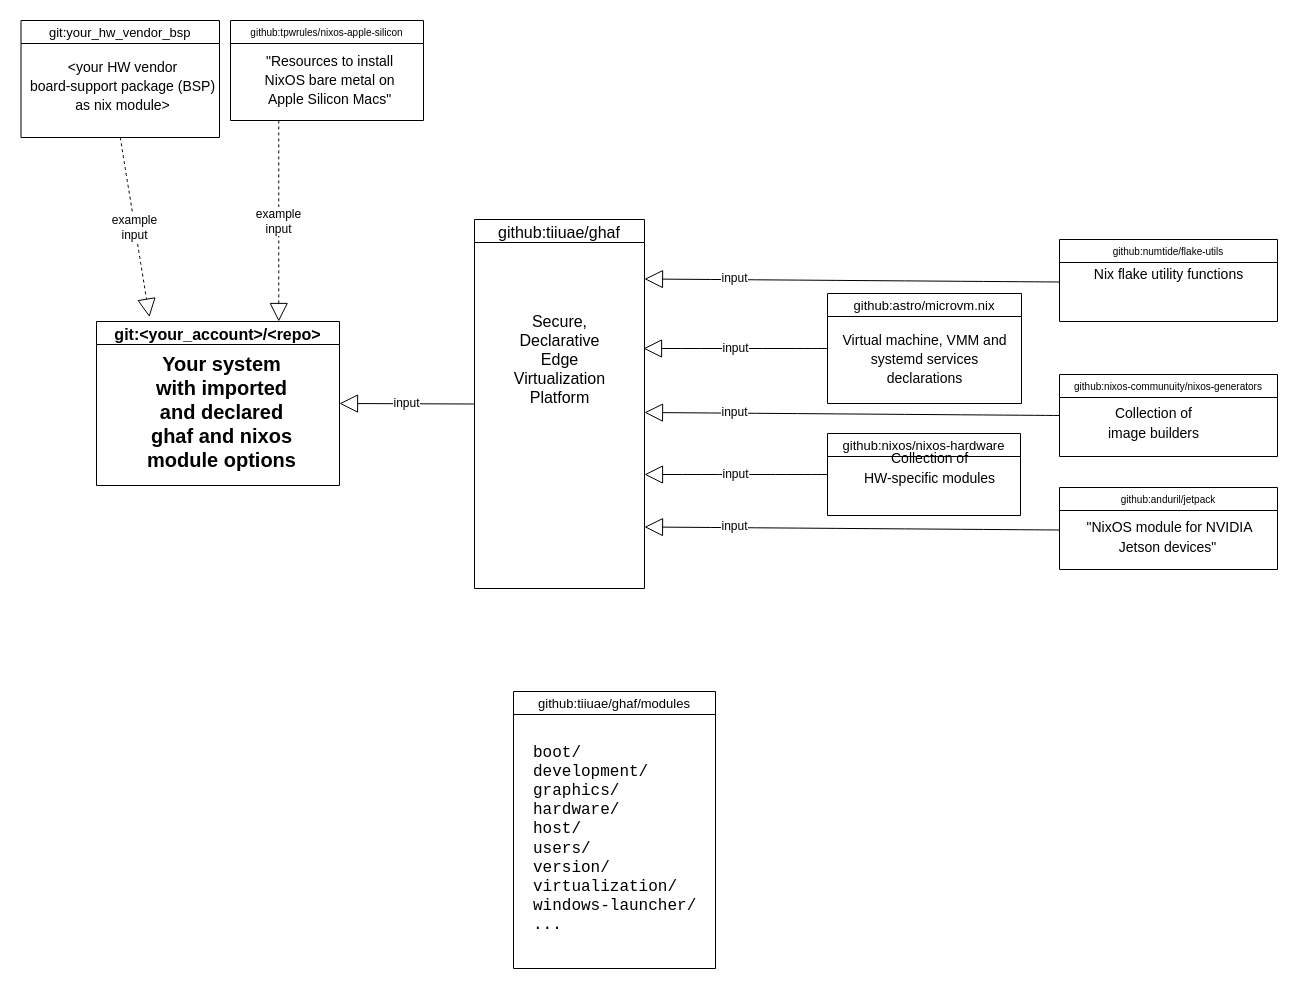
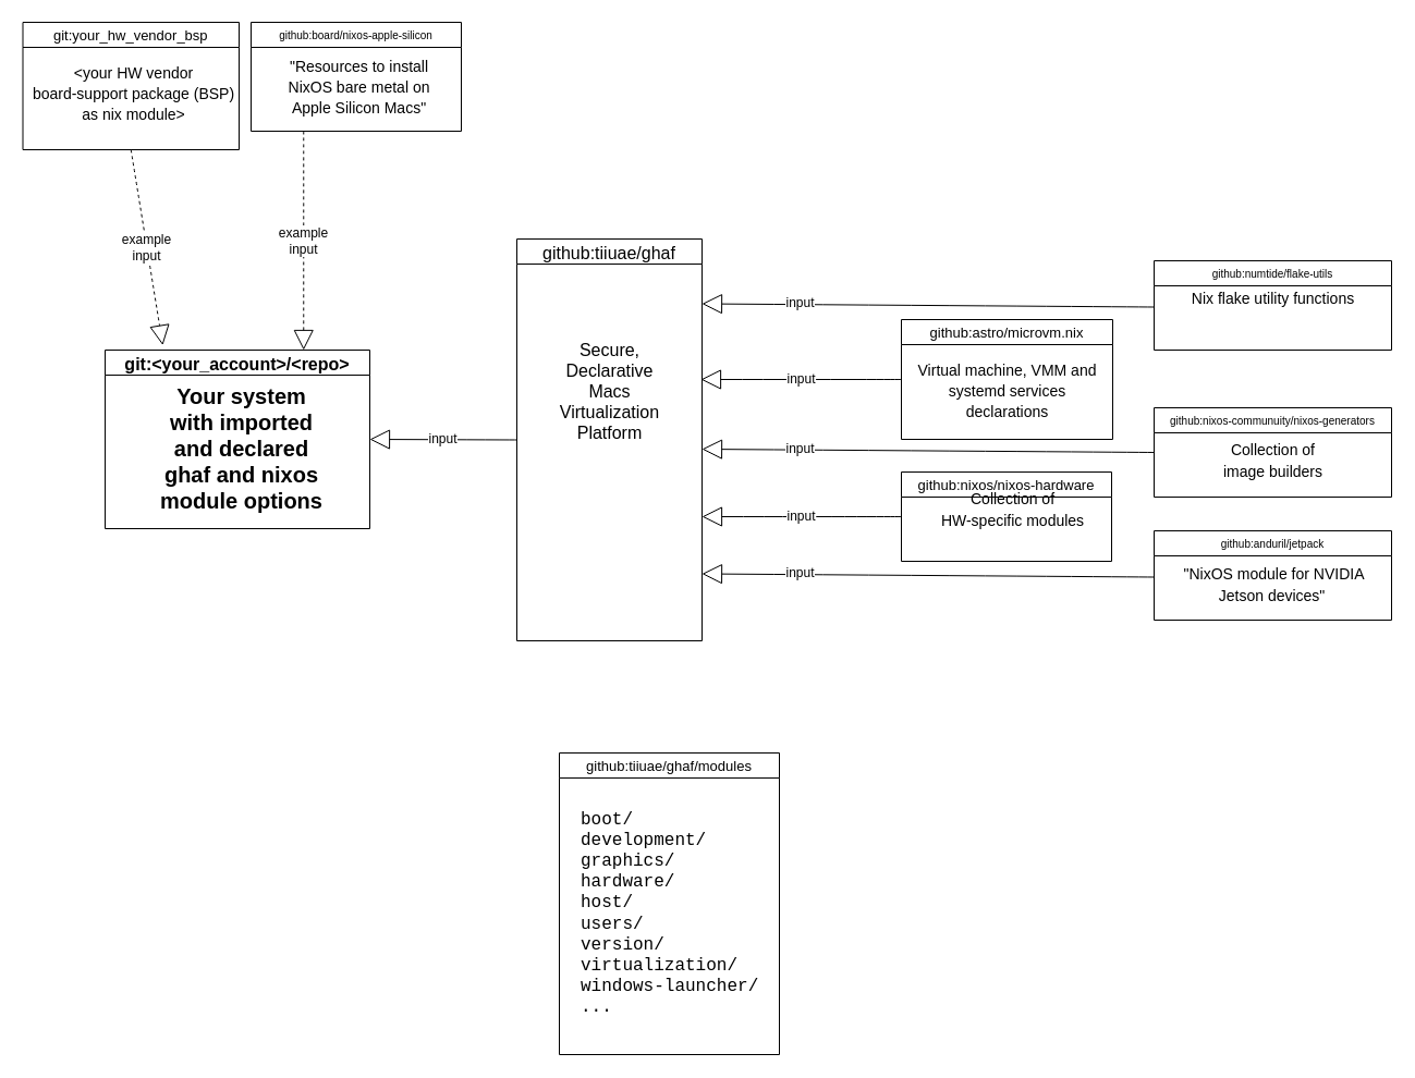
  <mxCell id="0" />
  <mxCell id="1" parent="0" />
  <mxCell id="2" value="github:tiiuae/ghaf" style="swimlane;fontSize=16;fontStyle=0" vertex="1" parent="1"><mxGeometry x="474" y="219" width="170" height="369" as="geometry" /></mxCell>
- <mxCell id="3" value="&lt;font style=&quot;font-size: 16px;&quot;&gt;Secure,&lt;br&gt;Declarative&lt;br&gt;Edge &lt;br&gt;Virtualization&lt;/font&gt;&lt;br&gt;Platform" style="text;html=1;align=center;verticalAlign=middle;resizable=0;points=[];autosize=1;strokeColor=none;fillColor=none;fontSize=16;" vertex="1" parent="2"><mxGeometry x="30.5" y="85.5" width="109" height="108" as="geometry" /></mxCell>
+ <mxCell id="3" value="&lt;font style=&quot;font-size: 16px;&quot;&gt;Secure,&lt;br&gt;Declarative&lt;br&gt;Macs &lt;br&gt;Virtualization&lt;/font&gt;&lt;br&gt;Platform" style="text;html=1;align=center;verticalAlign=middle;resizable=0;points=[];autosize=1;strokeColor=none;fillColor=none;fontSize=16;" vertex="1" parent="2"><mxGeometry x="30.5" y="85.5" width="109" height="108" as="geometry" /></mxCell>
  <mxCell id="4" value="github:astro/microvm.nix" style="swimlane;fontSize=13;startSize=23;fontStyle=0" vertex="1" parent="1"><mxGeometry x="827" y="293" width="194" height="110" as="geometry" /></mxCell>
  <mxCell id="5" value="&lt;font style=&quot;font-size: 14px;&quot;&gt;Virtual machine, VMM and &lt;br&gt;systemd services&lt;br&gt;declarations&lt;/font&gt;" style="text;html=1;align=center;verticalAlign=middle;resizable=0;points=[];autosize=1;strokeColor=none;fillColor=none;fontSize=16;" vertex="1" parent="4"><mxGeometry x="6" y="30" width="182" height="70" as="geometry" /></mxCell>
  <mxCell id="6" value="github:nixos/nixos-hardware" style="swimlane;fontSize=13;startSize=23;fontStyle=0" vertex="1" parent="1"><mxGeometry x="827" y="433" width="193" height="82" as="geometry" /></mxCell>
  <mxCell id="7" value="&lt;font style=&quot;font-size: 14px;&quot;&gt;Collection of &lt;br&gt;HW-specific modules&lt;/font&gt;" style="text;html=1;align=center;verticalAlign=middle;resizable=0;points=[];autosize=1;strokeColor=none;fillColor=none;fontSize=16;" vertex="1" parent="6"><mxGeometry x="27" y="9" width="149" height="50" as="geometry" /></mxCell>
  <mxCell id="8" value="input" style="endArrow=block;endSize=16;endFill=0;html=1;rounded=0;fontSize=12;curved=1;exitX=0;exitY=0.5;exitDx=0;exitDy=0;" edge="1" parent="1" source="6"><mxGeometry width="160" relative="1" as="geometry"><mxPoint x="653" y="668" as="sourcePoint" /><mxPoint x="644" y="474" as="targetPoint" /></mxGeometry></mxCell>
  <mxCell id="9" value="input" style="endArrow=block;endSize=16;endFill=0;html=1;rounded=0;fontSize=12;curved=1;exitX=0;exitY=0.5;exitDx=0;exitDy=0;" edge="1" parent="1" source="4"><mxGeometry width="160" relative="1" as="geometry"><mxPoint x="837" y="484" as="sourcePoint" /><mxPoint x="643" y="348" as="targetPoint" /></mxGeometry></mxCell>
  <mxCell id="10" value="github:nixos-communuity/nixos-generators" style="swimlane;fontSize=10;startSize=23;fontStyle=0" vertex="1" parent="1"><mxGeometry x="1059" y="374" width="218" height="82" as="geometry" /></mxCell>
- <mxCell id="11" value="&lt;font style=&quot;font-size: 14px;&quot;&gt;Collection of &lt;br&gt;image builders&lt;/font&gt;" style="text;html=1;align=center;verticalAlign=middle;resizable=0;points=[];autosize=1;strokeColor=none;fillColor=none;fontSize=16;" vertex="1" parent="10"><mxGeometry x="39.5" y="23" width="109" height="50" as="geometry" /></mxCell>
+ <mxCell id="11" value="&lt;font style=&quot;font-size: 14px;&quot;&gt;Collection of &lt;br&gt;image builders&lt;/font&gt;" style="text;html=1;align=center;verticalAlign=middle;resizable=0;points=[];autosize=1;strokeColor=none;fillColor=none;fontSize=16;" vertex="1" parent="10"><mxGeometry x="54.5" y="23" width="109" height="50" as="geometry" /></mxCell>
  <mxCell id="12" value="input" style="endArrow=block;endSize=16;endFill=0;html=1;rounded=0;fontSize=12;curved=1;exitX=0;exitY=0.5;exitDx=0;exitDy=0;" edge="1" parent="1" source="10"><mxGeometry x="0.566" y="-1" width="160" relative="1" as="geometry"><mxPoint x="827" y="414.5" as="sourcePoint" /><mxPoint x="644" y="412" as="targetPoint" /><mxPoint as="offset" /></mxGeometry></mxCell>
  <mxCell id="13" value="github:anduril/jetpack" style="swimlane;fontSize=10;startSize=23;fontStyle=0" vertex="1" parent="1"><mxGeometry x="1059" y="487" width="218" height="82" as="geometry" /></mxCell>
  <mxCell id="14" value="&lt;span style=&quot;font-size: 14px;&quot;&gt;&quot;NixOS module for NVIDIA &lt;br&gt;Jetson devices&quot;&amp;nbsp;&lt;/span&gt;" style="text;html=1;align=center;verticalAlign=middle;resizable=0;points=[];autosize=1;strokeColor=none;fillColor=none;fontSize=16;" vertex="1" parent="13"><mxGeometry x="17.5" y="24" width="184" height="50" as="geometry" /></mxCell>
  <mxCell id="15" value="input" style="endArrow=block;endSize=16;endFill=0;html=1;rounded=0;fontSize=12;curved=1;exitX=0;exitY=0.5;exitDx=0;exitDy=0;" edge="1" parent="1"><mxGeometry x="0.566" y="-1" width="160" relative="1" as="geometry"><mxPoint x="1059" y="529.5" as="sourcePoint" /><mxPoint x="644" y="526.5" as="targetPoint" /><mxPoint as="offset" /></mxGeometry></mxCell>
  <mxCell id="16" value="github:numtide/flake-utils" style="swimlane;fontSize=10;startSize=23;fontStyle=0" vertex="1" parent="1"><mxGeometry x="1059" y="239" width="218" height="82" as="geometry" /></mxCell>
  <mxCell id="17" value="&lt;span style=&quot;font-size: 14px;&quot;&gt;Nix flake utility functions&lt;/span&gt;" style="text;html=1;align=center;verticalAlign=middle;resizable=0;points=[];autosize=1;strokeColor=none;fillColor=none;fontSize=16;" vertex="1" parent="16"><mxGeometry x="25.5" y="18" width="167" height="31" as="geometry" /></mxCell>
  <mxCell id="18" value="input" style="endArrow=block;endSize=16;endFill=0;html=1;rounded=0;fontSize=12;curved=1;exitX=0;exitY=0.5;exitDx=0;exitDy=0;" edge="1" parent="1"><mxGeometry x="0.566" y="-1" width="160" relative="1" as="geometry"><mxPoint x="1059" y="281.5" as="sourcePoint" /><mxPoint x="644" y="278.5" as="targetPoint" /><mxPoint as="offset" /></mxGeometry></mxCell>
  <mxCell id="19" value="git:&lt;your_account&gt;/&lt;repo&gt;" style="swimlane;fontSize=16;fontStyle=1" vertex="1" parent="1"><mxGeometry x="96" y="321" width="243" height="164" as="geometry" /></mxCell>
  <mxCell id="20" value="Your system&lt;br&gt;with imported&lt;br&gt;and declared&lt;br&gt;ghaf and nixos&lt;br&gt;module options" style="text;html=1;align=center;verticalAlign=middle;resizable=0;points=[];autosize=1;strokeColor=none;fillColor=none;fontSize=20;fontStyle=1" vertex="1" parent="19"><mxGeometry x="41" y="24" width="167" height="132" as="geometry" /></mxCell>
  <mxCell id="21" value="input" style="endArrow=block;endSize=16;endFill=0;html=1;rounded=0;fontSize=12;curved=1;exitX=0;exitY=0.5;exitDx=0;exitDy=0;entryX=1;entryY=0.5;entryDx=0;entryDy=0;" edge="1" parent="1" source="2" target="19"><mxGeometry width="160" relative="1" as="geometry"><mxPoint x="522" y="414.5" as="sourcePoint" /><mxPoint x="339" y="414.5" as="targetPoint" /></mxGeometry></mxCell>
  <mxCell id="22" value="github:tiiuae/ghaf/modules" style="swimlane;fontSize=13;startSize=23;fontStyle=0;fillStyle=solid;fillColor=#FFFFFF;" vertex="1" parent="1"><mxGeometry x="513" y="691" width="202" height="277" as="geometry" /></mxCell>
  <mxCell id="23" value="boot/&lt;br&gt;development/&lt;br&gt;graphics/&lt;br&gt;hardware/&lt;br&gt;host/&lt;br&gt;users/&lt;br&gt;version/&lt;br&gt;virtualization/&lt;br&gt;windows-launcher/&lt;br&gt;..." style="text;html=1;align=left;verticalAlign=middle;resizable=0;points=[];autosize=1;strokeColor=none;fillColor=none;fontSize=16;fontFamily=Courier New;" vertex="1" parent="22"><mxGeometry x="18" y="46" width="181" height="204" as="geometry" /></mxCell>
- <mxCell id="24" value="github:tpwrules/nixos-apple-silicon" style="swimlane;fontSize=10;startSize=23;fontStyle=0" vertex="1" parent="1"><mxGeometry x="230" y="20" width="193" height="100" as="geometry" /></mxCell>
+ <mxCell id="24" value="github:board/nixos-apple-silicon" style="swimlane;fontSize=10;startSize=23;fontStyle=0" vertex="1" parent="1"><mxGeometry x="230" y="20" width="193" height="100" as="geometry" /></mxCell>
  <mxCell id="25" value="&lt;font style=&quot;font-size: 14px;&quot;&gt;&quot;Resources to install&lt;br&gt;NixOS bare metal on&lt;br&gt;Apple Silicon Macs&quot;&lt;/font&gt;" style="text;html=1;align=center;verticalAlign=middle;resizable=0;points=[];autosize=1;strokeColor=none;fillColor=none;fontSize=16;" vertex="1" parent="24"><mxGeometry x="25" y="23.5" width="148" height="70" as="geometry" /></mxCell>
  <mxCell id="26" value="example&lt;br&gt;input" style="endArrow=block;endSize=16;endFill=0;html=1;rounded=0;fontSize=12;curved=1;exitX=0.25;exitY=1;exitDx=0;exitDy=0;entryX=0.75;entryY=0;entryDx=0;entryDy=0;dashed=1;" edge="1" parent="1" source="24" target="19"><mxGeometry width="160" relative="1" as="geometry"><mxPoint x="484" y="414" as="sourcePoint" /><mxPoint x="349" y="413" as="targetPoint" /></mxGeometry></mxCell>
  <mxCell id="27" value="git:your_hw_vendor_bsp" style="swimlane;fontSize=13;startSize=23;fontStyle=0" vertex="1" parent="1"><mxGeometry x="20.5" y="20" width="198.5" height="117" as="geometry" /></mxCell>
  <mxCell id="28" value="&lt;font style=&quot;font-size: 14px;&quot;&gt;&amp;lt;your HW vendor&lt;br&gt;board-support package (BSP)&lt;br&gt;as nix&amp;nbsp;module&amp;gt;&lt;/font&gt;" style="text;html=1;align=center;verticalAlign=middle;resizable=0;points=[];autosize=1;strokeColor=none;fillColor=none;fontSize=16;" vertex="1" parent="27"><mxGeometry y="30" width="203" height="70" as="geometry" /></mxCell>
  <mxCell id="29" value="example&lt;br&gt;input" style="endArrow=block;endSize=16;endFill=0;html=1;rounded=0;fontSize=12;curved=1;exitX=0.5;exitY=1;exitDx=0;exitDy=0;entryX=0.218;entryY=-0.027;entryDx=0;entryDy=0;dashed=1;entryPerimeter=0;" edge="1" parent="1" source="27" target="19"><mxGeometry width="160" relative="1" as="geometry"><mxPoint x="288" y="130" as="sourcePoint" /><mxPoint x="288" y="331" as="targetPoint" /></mxGeometry></mxCell>
